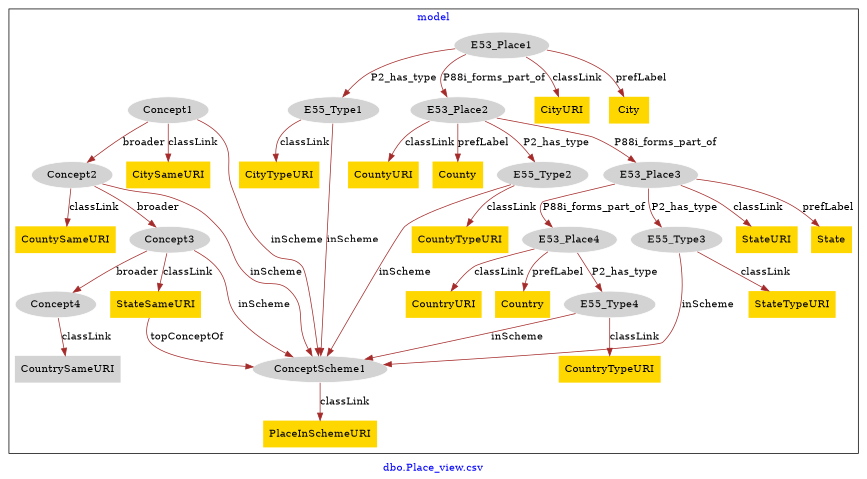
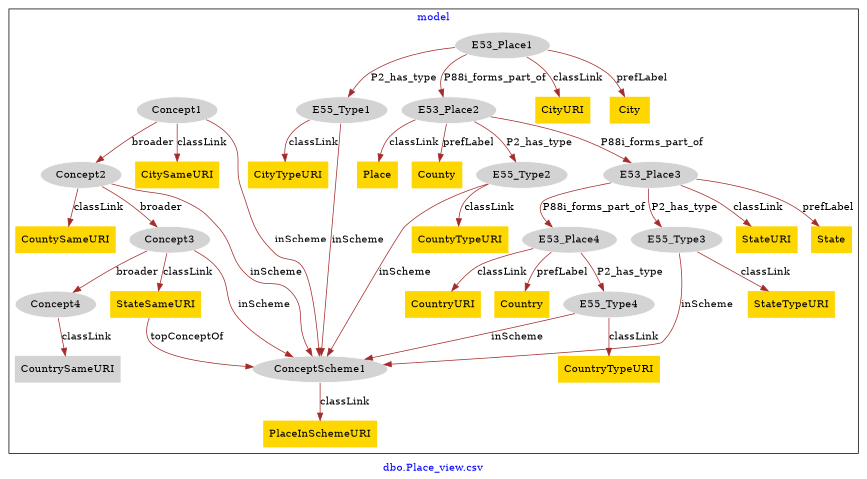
  digraph {
    fontcolor=blue
    label="dbo.Place_view.csv"
    remincross=true
    node [fillcolor=gold style=filled shape=plaintext]
    edge [color=brown fontcolor=black]
    n1 [color=white fillcolor=lightgray label=E53_Place1 shape=""]
    n2 [color=white fillcolor=lightgray label=E55_Type1 shape=""]
    n3 [color=white fillcolor=lightgray label=E53_Place2 shape=""]
    n4 [label=CityURI]
    n5 [label=City]
    n6 [color=white fillcolor=lightgray label=E55_Type2 shape=""]
    n7 [color=white fillcolor=lightgray label=E53_Place3 shape=""]
-   n8 [label=CountyURI]
+   n8 [label=Place]
    n9 [label=County]
    n10 [color=white fillcolor=lightgray label=E55_Type3 shape=""]
    n11 [color=white fillcolor=lightgray label=E53_Place4 shape=""]
    n12 [label=StateURI]
    n13 [label=State]
    n14 [color=white fillcolor=lightgray label=E55_Type4 shape=""]
    n15 [label=CountryURI]
    n16 [label=Country]
    n17 [label=CityTypeURI]
    n18 [color=white fillcolor=lightgray label=ConceptScheme1 shape=""]
    n19 [label=CountyTypeURI]
    n20 [label=StateTypeURI]
    n21 [label=CountryTypeURI]
    n22 [color=white fillcolor=lightgray label=Concept1 shape=""]
    n23 [label=CitySameURI]
    n24 [color=white fillcolor=lightgray label=Concept2 shape=""]
    n25 [label=CountySameURI]
    n26 [color=white fillcolor=lightgray label=Concept3 shape=""]
    n27 [label=StateSameURI]
    n28 [color=white fillcolor=lightgray label=Concept4 shape=""]
    n29 [fillcolor=lightgray label=CountrySameURI]
    n30 [label=PlaceInSchemeURI]
    subgraph cluster_1 {
      label=model
      n1
      n2
      n3
      n4
      n5
      n6
      n7
      n8
      n9
      n10
      n11
      n12
      n13
      n14
      n15
      n16
      n17
      n18
      n19
      n20
      n21
      n22
      n23
      n24
      n25
      n26
      n27
      n28
      n29
      n30
    }
    n1 -> n2 [label=P2_has_type]
    n1 -> n3 [label=P88i_forms_part_of]
    n1 -> n4 [label=classLink]
    n1 -> n5 [label=prefLabel]
    n2 -> n17 [label=classLink]
    n2 -> n18 [label=inScheme]
    n3 -> n6 [label=P2_has_type]
    n3 -> n7 [label=P88i_forms_part_of]
    n3 -> n8 [label=classLink]
    n3 -> n9 [label=prefLabel]
    n6 -> n18 [label=inScheme]
    n6 -> n19 [label=classLink]
    n7 -> n10 [label=P2_has_type]
    n7 -> n11 [label=P88i_forms_part_of]
    n7 -> n12 [label=classLink]
    n7 -> n13 [label=prefLabel]
    n10 -> n18 [label=inScheme]
    n10 -> n20 [label=classLink]
    n11 -> n14 [label=P2_has_type]
    n11 -> n15 [label=classLink]
    n11 -> n16 [label=prefLabel]
    n14 -> n18 [label=inScheme]
    n14 -> n21 [label=classLink]
    n18 -> n30 [label=classLink]
    n22 -> n18 [label=inScheme]
    n22 -> n23 [label=classLink]
    n22 -> n24 [label=broader]
    n24 -> n18 [label=inScheme]
    n24 -> n25 [label=classLink]
    n24 -> n26 [label=broader]
    n26 -> n18 [label=inScheme]
    n26 -> n27 [label=classLink]
    n26 -> n28 [label=broader]
    n27 -> n18 [label=topConceptOf]
    n28 -> n29 [label=classLink]
  }
